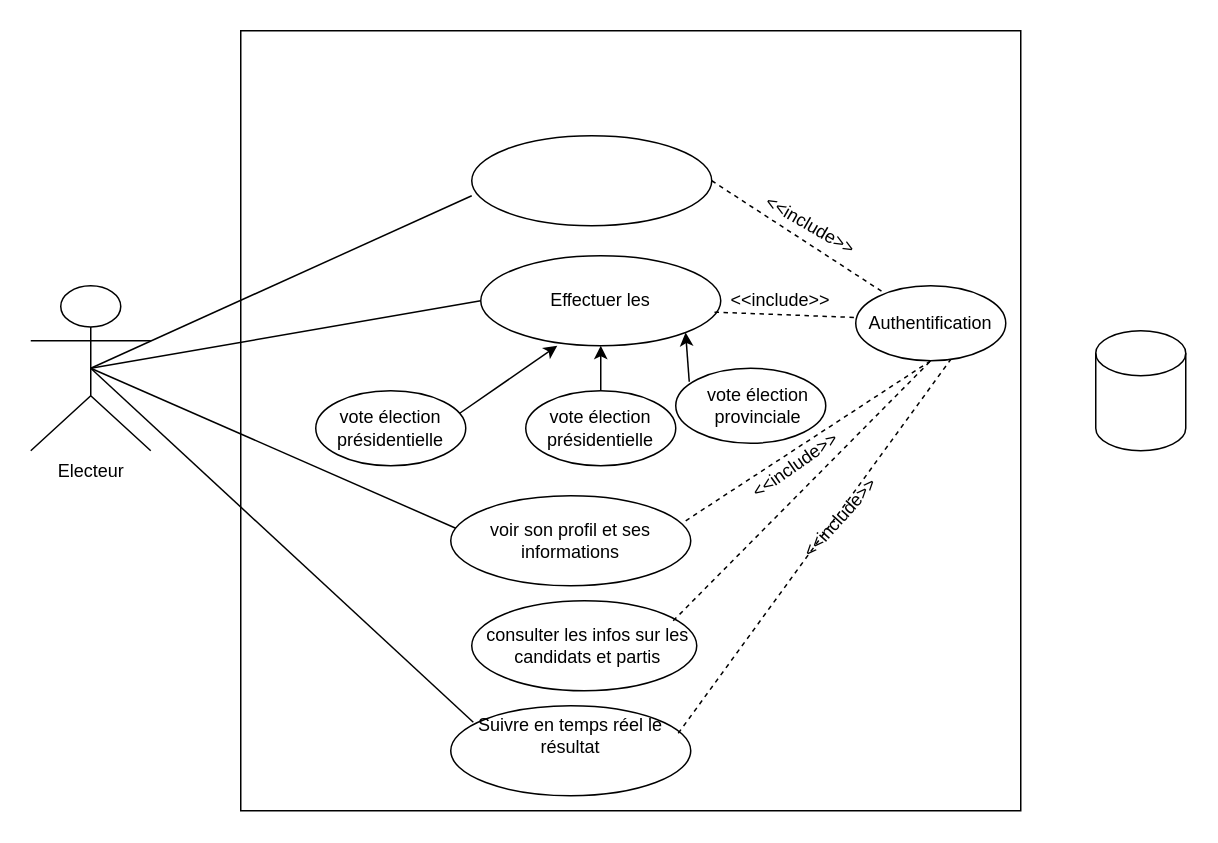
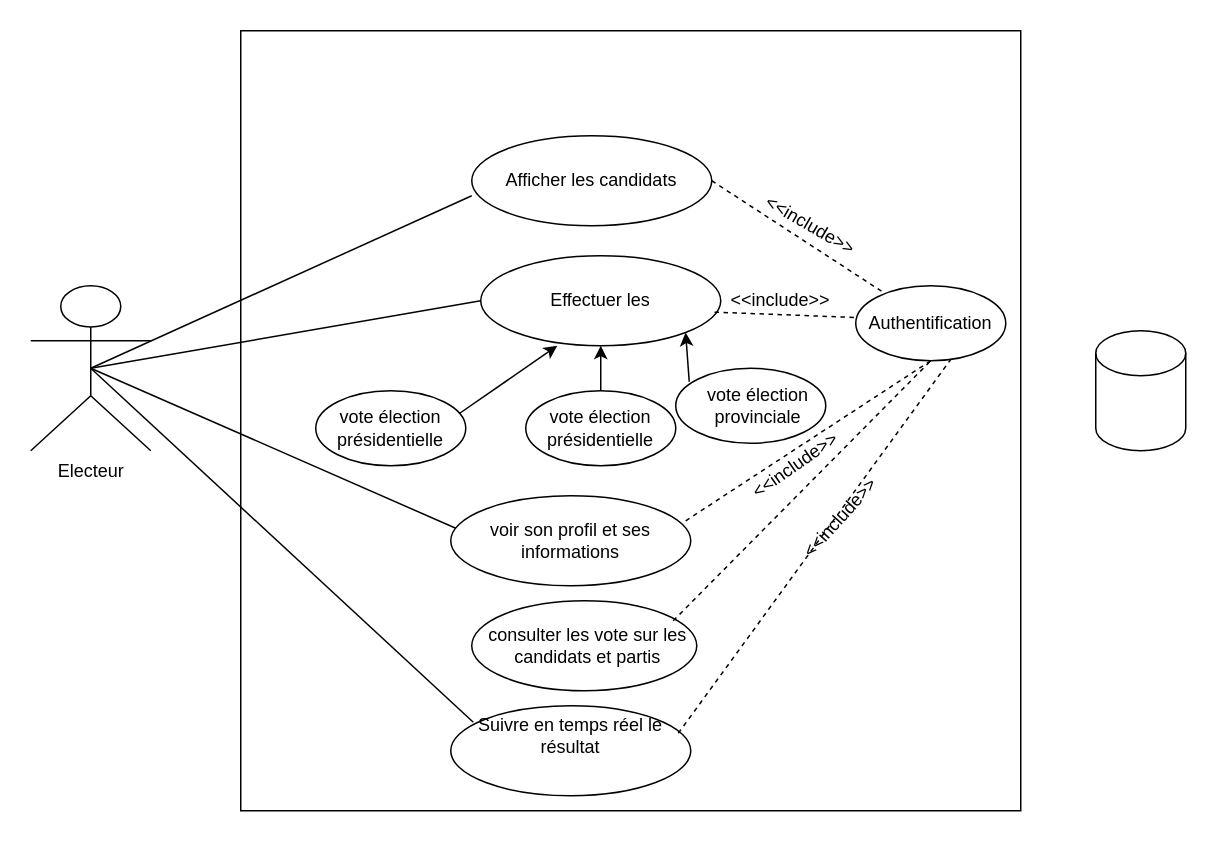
  <mxCell id="0" />
  <mxCell id="1" parent="0" />
  <mxCell id="2" value="Electeur" style="shape=umlActor;verticalLabelPosition=bottom;verticalAlign=top;html=1;outlineConnect=0;" parent="1" vertex="1"><mxGeometry x="20" y="190" width="80" height="110" as="geometry" /></mxCell>
  <mxCell id="3" value="" style="whiteSpace=wrap;html=1;aspect=fixed;rounded=0;glass=0;" parent="1" vertex="1"><mxGeometry x="160" width="520" height="520" as="geometry" y="20" /></mxCell>
  <mxCell id="4" value="" style="group" parent="1" vertex="1" connectable="0"><mxGeometry x="314" y="90" width="160" height="60" as="geometry" /></mxCell>
  <mxCell id="5" value="" style="ellipse;whiteSpace=wrap;html=1;" parent="4" vertex="1"><mxGeometry width="160" height="60" as="geometry" /></mxCell>
+ <mxCell id="6" value="Afficher les candidats" style="text;html=1;strokeColor=none;fillColor=none;align=center;verticalAlign=middle;whiteSpace=wrap;rounded=0;" parent="4" vertex="1"><mxGeometry x="15" y="20" width="130" height="20" as="geometry" /></mxCell>
  <mxCell id="7" value="" style="group" parent="1" vertex="1" connectable="0"><mxGeometry x="320" y="170" width="160" height="60" as="geometry" /></mxCell>
  <mxCell id="8" value="" style="ellipse;whiteSpace=wrap;html=1;" parent="7" vertex="1"><mxGeometry width="160" height="60" as="geometry" /></mxCell>
  <mxCell id="9" value="Effectuer les" style="text;html=1;strokeColor=none;fillColor=none;align=center;verticalAlign=middle;whiteSpace=wrap;rounded=0;" parent="7" vertex="1"><mxGeometry x="15" y="20" width="130" height="20" as="geometry" /></mxCell>
  <mxCell id="10" value="" style="group" parent="1" vertex="1" connectable="0"><mxGeometry x="230" y="250" width="140" height="50" as="geometry" /></mxCell>
  <mxCell id="11" value="" style="group" parent="10" vertex="1" connectable="0"><mxGeometry x="-40" y="10" width="140" height="50" as="geometry" /></mxCell>
  <mxCell id="12" value="" style="ellipse;whiteSpace=wrap;html=1;" parent="11" vertex="1"><mxGeometry x="20" width="100" height="50" as="geometry" /></mxCell>
  <mxCell id="13" value="vote élection présidentielle" style="text;html=1;strokeColor=none;fillColor=none;align=center;verticalAlign=middle;whiteSpace=wrap;rounded=0;" parent="11" vertex="1"><mxGeometry y="15" width="140" height="20" as="geometry" /></mxCell>
  <mxCell id="14" value="" style="group" parent="1" vertex="1" connectable="0"><mxGeometry x="400" y="260" width="140" height="70" as="geometry" /></mxCell>
  <mxCell id="15" value="" style="group" parent="14" vertex="1" connectable="0"><mxGeometry x="-70" width="140" height="50" as="geometry" /></mxCell>
  <mxCell id="16" value="" style="ellipse;whiteSpace=wrap;html=1;" parent="15" vertex="1"><mxGeometry x="20" width="100" height="50" as="geometry" /></mxCell>
  <mxCell id="17" value="vote élection présidentielle" style="text;html=1;strokeColor=none;fillColor=none;align=center;verticalAlign=middle;whiteSpace=wrap;rounded=0;" parent="15" vertex="1"><mxGeometry y="15" width="140" height="20" as="geometry" /></mxCell>
  <mxCell id="18" value="" style="endArrow=classic;html=1;entryX=0.5;entryY=1;entryDx=0;entryDy=0;exitX=0.5;exitY=0;exitDx=0;exitDy=0;" parent="1" source="16" target="8" edge="1"><mxGeometry width="50" height="50" relative="1" as="geometry"><mxPoint x="350" y="290" as="sourcePoint" /><mxPoint x="324.96" y="251.02" as="targetPoint" /></mxGeometry></mxCell>
  <mxCell id="19" value="" style="endArrow=classic;html=1;entryX=1;entryY=1;entryDx=0;entryDy=0;exitX=0.09;exitY=0.18;exitDx=0;exitDy=0;exitPerimeter=0;" parent="1" source="33" target="8" edge="1"><mxGeometry width="50" height="50" relative="1" as="geometry"><mxPoint x="420" y="270" as="sourcePoint" /><mxPoint x="360" y="250" as="targetPoint" /></mxGeometry></mxCell>
  <mxCell id="20" value="" style="endArrow=classic;html=1;entryX=0.319;entryY=1;entryDx=0;entryDy=0;entryPerimeter=0;exitX=0.96;exitY=0.3;exitDx=0;exitDy=0;exitPerimeter=0;" parent="1" source="12" target="8" edge="1"><mxGeometry width="50" height="50" relative="1" as="geometry"><mxPoint x="300" y="240" as="sourcePoint" /><mxPoint x="370" y="210" as="targetPoint" /></mxGeometry></mxCell>
  <mxCell id="21" value="" style="group" parent="1" vertex="1" connectable="0"><mxGeometry x="300" y="470" width="160" height="60" as="geometry" /></mxCell>
  <mxCell id="22" value="" style="ellipse;whiteSpace=wrap;html=1;" parent="21" vertex="1"><mxGeometry width="160" height="60" as="geometry" /></mxCell>
  <mxCell id="23" value="Suivre en temps réel le résultat" style="text;html=1;strokeColor=none;fillColor=none;align=center;verticalAlign=middle;whiteSpace=wrap;rounded=0;" parent="21" vertex="1"><mxGeometry x="15" y="10" width="130" height="20" as="geometry" /></mxCell>
  <mxCell id="24" value="" style="endArrow=none;html=1;entryX=0;entryY=0.667;entryDx=0;entryDy=0;entryPerimeter=0;" edge="1" parent="1" target="5"><mxGeometry width="50" height="50" relative="1" as="geometry"><mxPoint x="60" y="245" as="sourcePoint" /><mxPoint x="120" y="180" as="targetPoint" /></mxGeometry></mxCell>
  <mxCell id="25" value="" style="endArrow=none;html=1;entryX=0;entryY=0.5;entryDx=0;entryDy=0;exitX=0.5;exitY=0.5;exitDx=0;exitDy=0;exitPerimeter=0;" edge="1" parent="1" source="2" target="8"><mxGeometry width="50" height="50" relative="1" as="geometry"><mxPoint x="60" y="270.02" as="sourcePoint" /><mxPoint x="280" y="160" as="targetPoint" /></mxGeometry></mxCell>
  <mxCell id="26" value="" style="endArrow=none;html=1;entryX=0.094;entryY=0.183;entryDx=0;entryDy=0;entryPerimeter=0;exitX=0.5;exitY=0.5;exitDx=0;exitDy=0;exitPerimeter=0;" edge="1" parent="1" source="2" target="22"><mxGeometry width="50" height="50" relative="1" as="geometry"><mxPoint x="60" y="260" as="sourcePoint" /><mxPoint x="280" y="149.98" as="targetPoint" /></mxGeometry></mxCell>
  <mxCell id="27" value="" style="endArrow=none;dashed=1;html=1;exitX=0.974;exitY=0.627;exitDx=0;exitDy=0;exitPerimeter=0;entryX=0.143;entryY=0.307;entryDx=0;entryDy=0;entryPerimeter=0;" edge="1" parent="1" source="8" target="31"><mxGeometry width="50" height="50" relative="1" as="geometry"><mxPoint x="460" y="240" as="sourcePoint" /><mxPoint x="510" y="190" as="targetPoint" /></mxGeometry></mxCell>
  <mxCell id="28" value="" style="endArrow=none;dashed=1;html=1;exitX=1;exitY=0.5;exitDx=0;exitDy=0;" edge="1" parent="1" source="5" target="30"><mxGeometry width="50" height="50" relative="1" as="geometry"><mxPoint x="470" y="180" as="sourcePoint" /><mxPoint x="520" y="130" as="targetPoint" /></mxGeometry></mxCell>
  <mxCell id="29" value="" style="group" vertex="1" connectable="0" parent="1"><mxGeometry x="550" y="190" width="140" height="50" as="geometry" /></mxCell>
  <mxCell id="30" value="" style="ellipse;whiteSpace=wrap;html=1;" vertex="1" parent="29"><mxGeometry x="20" width="100" height="50" as="geometry" /></mxCell>
  <mxCell id="31" value="Authentification" style="text;html=1;strokeColor=none;fillColor=none;align=center;verticalAlign=middle;whiteSpace=wrap;rounded=0;" vertex="1" parent="29"><mxGeometry y="15" width="140" height="20" as="geometry" /></mxCell>
  <mxCell id="32" value="" style="endArrow=none;dashed=1;html=1;exitX=0.979;exitY=0.278;exitDx=0;exitDy=0;exitPerimeter=0;entryX=0.5;entryY=1;entryDx=0;entryDy=0;" edge="1" parent="1" source="39" target="30"><mxGeometry width="50" height="50" relative="1" as="geometry"><mxPoint x="440" y="390" as="sourcePoint" /><mxPoint x="560.485" y="399.822" as="targetPoint" /></mxGeometry></mxCell>
  <mxCell id="33" value="" style="ellipse;whiteSpace=wrap;html=1;" parent="1" vertex="1"><mxGeometry x="450" y="245" width="100" height="50" as="geometry" /></mxCell>
  <mxCell id="34" value="vote élection provinciale" style="text;html=1;strokeColor=none;fillColor=none;align=center;verticalAlign=middle;whiteSpace=wrap;rounded=0;glass=0;" vertex="1" parent="1"><mxGeometry x="470" y="260" width="70" height="20" as="geometry" /></mxCell>
  <mxCell id="35" value="&amp;lt;&amp;lt;include&amp;gt;&amp;gt;" style="text;html=1;strokeColor=none;fillColor=none;align=center;verticalAlign=middle;whiteSpace=wrap;rounded=0;glass=0;rotation=-35;" vertex="1" parent="1"><mxGeometry x="510" y="300" width="40" height="20" as="geometry" /></mxCell>
  <mxCell id="36" value="&amp;lt;&amp;lt;include&amp;gt;&amp;gt;" style="text;html=1;strokeColor=none;fillColor=none;align=center;verticalAlign=middle;whiteSpace=wrap;rounded=0;glass=0;rotation=30;" vertex="1" parent="1"><mxGeometry x="520" y="140" width="40" height="20" as="geometry" /></mxCell>
  <mxCell id="37" value="&amp;lt;&amp;lt;include&amp;gt;&amp;gt;" style="text;html=1;strokeColor=none;fillColor=none;align=center;verticalAlign=middle;whiteSpace=wrap;rounded=0;glass=0;rotation=0;" vertex="1" parent="1"><mxGeometry x="500" y="190" width="40" height="20" as="geometry" /></mxCell>
  <mxCell id="38" value="" style="group" vertex="1" connectable="0" parent="1"><mxGeometry x="300" y="330" width="160" height="60" as="geometry" /></mxCell>
  <mxCell id="39" value="" style="ellipse;whiteSpace=wrap;html=1;" vertex="1" parent="38"><mxGeometry width="160" height="60" as="geometry" /></mxCell>
  <mxCell id="40" value="voir son profil et ses informations" style="text;html=1;strokeColor=none;fillColor=none;align=center;verticalAlign=middle;whiteSpace=wrap;rounded=0;" vertex="1" parent="38"><mxGeometry x="15" y="20" width="130" height="20" as="geometry" /></mxCell>
  <mxCell id="41" value="" style="endArrow=none;html=1;entryX=0.021;entryY=0.361;entryDx=0;entryDy=0;entryPerimeter=0;exitX=0.5;exitY=0.5;exitDx=0;exitDy=0;exitPerimeter=0;" edge="1" parent="1" source="2" target="39"><mxGeometry width="50" height="50" relative="1" as="geometry"><mxPoint x="58.96" y="250" as="sourcePoint" /><mxPoint x="314" y="450.98" as="targetPoint" /></mxGeometry></mxCell>
  <mxCell id="42" value="" style="endArrow=none;dashed=1;html=1;exitX=0.948;exitY=0.306;exitDx=0;exitDy=0;exitPerimeter=0;entryX=0.633;entryY=0.983;entryDx=0;entryDy=0;entryPerimeter=0;" edge="1" parent="1" source="22" target="30"><mxGeometry width="50" height="50" relative="1" as="geometry"><mxPoint x="474" y="440" as="sourcePoint" /><mxPoint x="654" y="290" as="targetPoint" /></mxGeometry></mxCell>
  <mxCell id="43" value="&amp;lt;&amp;lt;include&amp;gt;&amp;gt;" style="text;html=1;strokeColor=none;fillColor=none;align=center;verticalAlign=middle;whiteSpace=wrap;rounded=0;glass=0;rotation=-48;" vertex="1" parent="1"><mxGeometry x="540" y="335" width="40" height="20" as="geometry" /></mxCell>
  <mxCell id="44" value="" style="shape=cylinder3;whiteSpace=wrap;html=1;boundedLbl=1;backgroundOutline=1;size=15;rounded=0;glass=0;" vertex="1" parent="1"><mxGeometry x="730" y="220" width="60" height="80" as="geometry" /></mxCell>
  <mxCell id="45" value="" style="ellipse;whiteSpace=wrap;html=1;" vertex="1" parent="1"><mxGeometry x="314" y="400" width="150" height="60" as="geometry" /></mxCell>
- <mxCell id="46" value="consulter les infos sur les candidats et partis" style="text;html=1;strokeColor=none;fillColor=none;align=center;verticalAlign=middle;whiteSpace=wrap;rounded=0;glass=0;" vertex="1" parent="1"><mxGeometry x="314" y="420" width="155" height="20" as="geometry" /></mxCell>
+ <mxCell id="46" value="consulter les vote sur les candidats et partis" style="text;html=1;strokeColor=none;fillColor=none;align=center;verticalAlign=middle;whiteSpace=wrap;rounded=0;glass=0;" vertex="1" parent="1"><mxGeometry x="314" y="420" width="155" height="20" as="geometry" /></mxCell>
  <mxCell id="47" value="" style="endArrow=none;dashed=1;html=1;exitX=0.979;exitY=0.278;exitDx=0;exitDy=0;exitPerimeter=0;entryX=0.5;entryY=1;entryDx=0;entryDy=0;" edge="1" parent="1" target="30"><mxGeometry width="50" height="50" relative="1" as="geometry"><mxPoint x="448.32" y="413.34" as="sourcePoint" /><mxPoint x="611.68" y="306.66" as="targetPoint" /></mxGeometry></mxCell>
